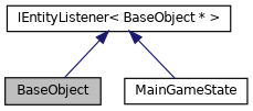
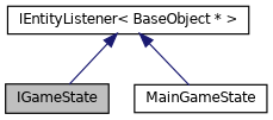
  digraph {
    node [color=black fillcolor=white fontname=Helvetica fontsize=10 shape=record style=filled]
    edge [color=midnightblue dir=back fontname=Helvetica fontsize=10 labelfontname=Helvetica labelfontsize=10 style=solid]
-   n1 [fillcolor=grey75 fontcolor=black height=0.2 label=BaseObject width=0.4]
+   n1 [fillcolor=grey75 fontcolor=black height=0.2 label=IGameState width=0.4]
    n2 [height=0.2 label=MainGameState width=0.4]
    n3 [height=0.2 label="IEntityListener\< BaseObject * \>" width=0.4]
    n3 -> n1
    n3 -> n2
  }
